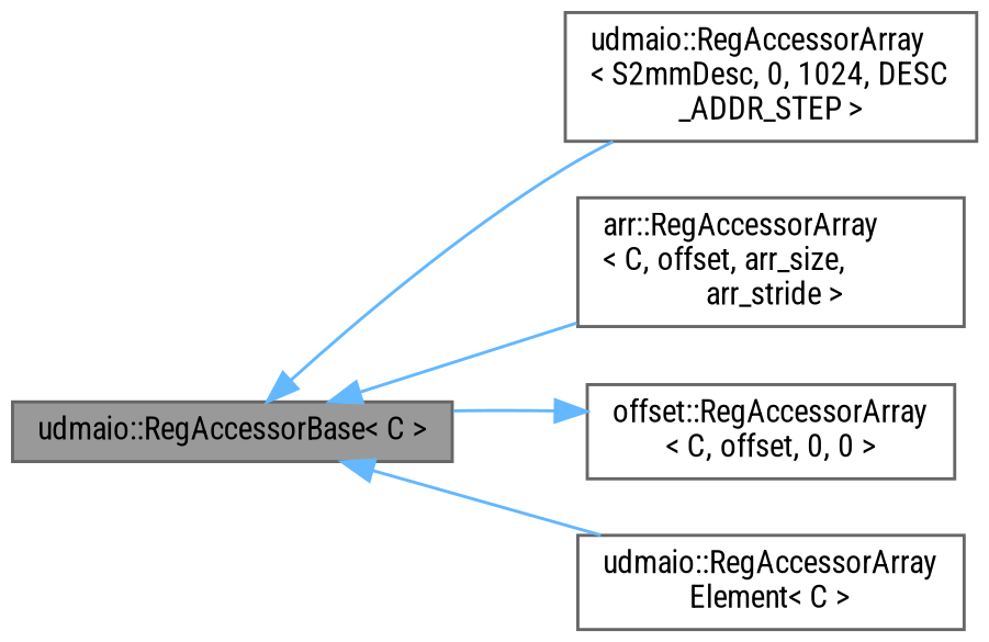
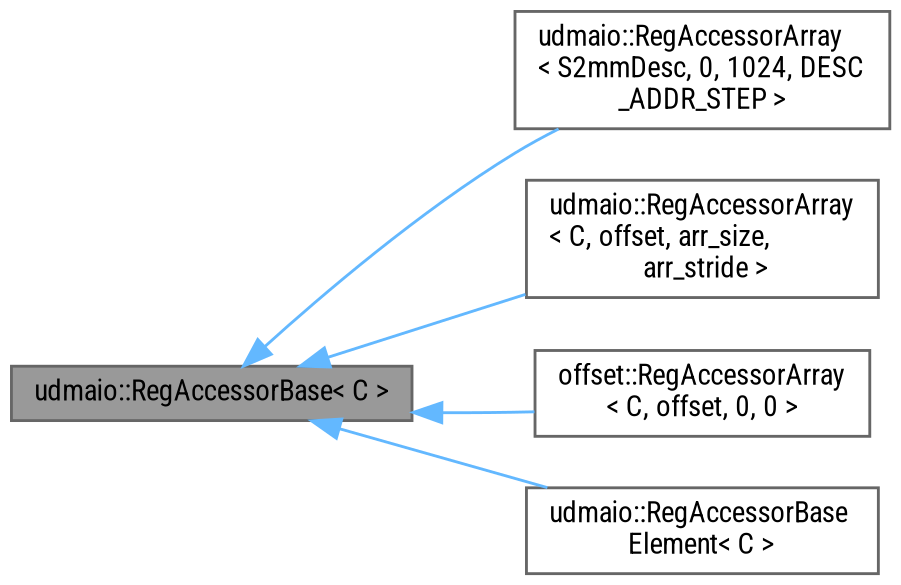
  digraph {
    fontname="Roboto Condensed"
    rankdir=LR
    node [color=gray40 fillcolor=white fontname="Roboto Condensed" fontsize=10 shape=box style=filled]
    edge [color=steelblue1 dir=back fontname="Roboto Condensed" fontsize=10 labelfontname=Helvetica labelfontsize=10 style=solid]
    n1 [fillcolor=grey60 fontcolor=black height=0.2 label="udmaio::RegAccessorBase\< C \>" width=0.4]
    n2 [height=0.2 label="udmaio::RegAccessorArray\l\< S2mmDesc, 0, 1024, DESC\l_ADDR_STEP \>" width=0.4]
-   n3 [height=0.2 label="arr::RegAccessorArray\l\< C, offset, arr_size,\l arr_stride \>" width=0.4]
+   n3 [height=0.2 label="udmaio::RegAccessorArray\l\< C, offset, arr_size,\l arr_stride \>" width=0.4]
    n4 [height=0.2 label="offset::RegAccessorArray\l\< C, offset, 0, 0 \>" width=0.4]
-   n5 [height=0.2 label="udmaio::RegAccessorArray\lElement\< C \>" width=0.4]
+   n5 [height=0.2 label="udmaio::RegAccessorBase\lElement\< C \>" width=0.4]
    n1 -> n2
    n1 -> n3
-   n4 -> n1
+   n1 -> n4
    n1 -> n5
  }
